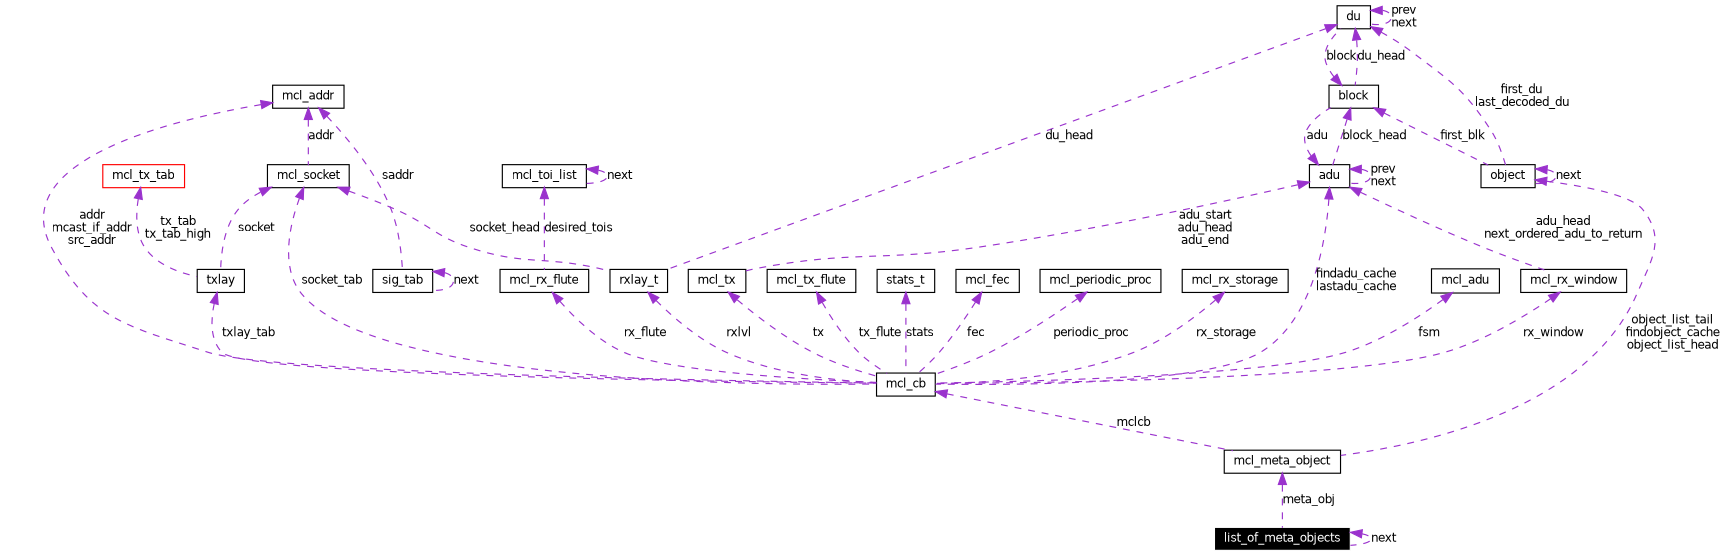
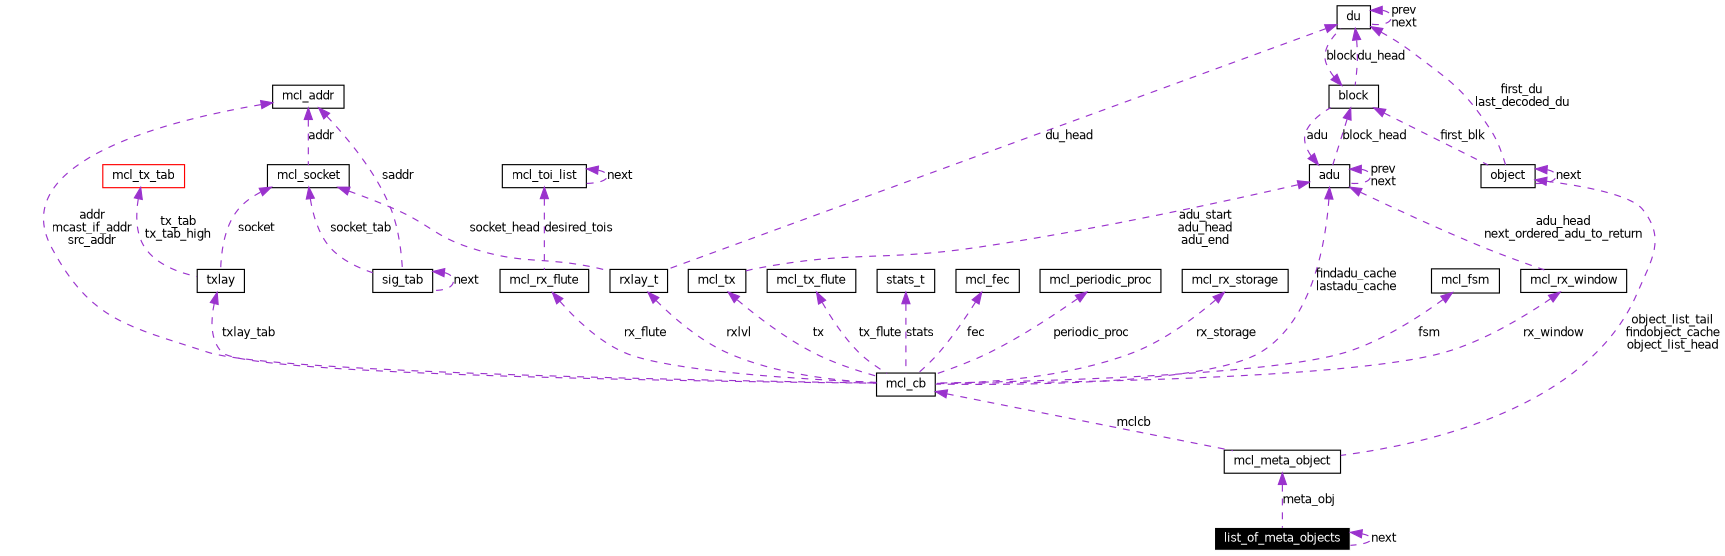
  digraph {
    node [color=black fontname=Helvetica fontsize=10 shape=record]
    edge [color=darkorchid3 dir=back fontname=Helvetica fontsize=10 labelfontname=Helvetica labelfontsize=10 style=dashed]
    n1 [color=white fillcolor=black fontcolor=white height=0.2 label=list_of_meta_objects style=filled width=0.4]
    n2 [height=0.2 label=mcl_meta_object width=0.4]
    n3 [height=0.2 label=mcl_cb width=0.4]
-   n4 [height=0.2 label=mcl_adu width=0.4]
+   n4 [height=0.2 label=mcl_fsm width=0.4]
    n5 [height=0.2 label=mcl_socket width=0.4]
    n6 [height=0.2 label=rxlay_t width=0.4]
    n7 [height=0.2 label=txlay width=0.4]
    n8 [height=0.2 label=mcl_addr width=0.4]
    n9 [height=0.2 label=sig_tab width=0.4]
    n10 [height=0.2 label=adu width=0.4]
    n11 [height=0.2 label=block width=0.4]
    n12 [height=0.2 label=mcl_rx_window width=0.4]
    n13 [height=0.2 label=mcl_tx width=0.4]
    n14 [height=0.2 label=du width=0.4]
    n15 [height=0.2 label=object width=0.4]
    n16 [height=0.2 label=mcl_rx_flute width=0.4]
    n17 [height=0.2 label=mcl_toi_list width=0.4]
    n18 [height=0.2 label=mcl_tx_flute width=0.4]
    n19 [color=red height=0.2 label=mcl_tx_tab width=0.4]
    n20 [height=0.2 label=stats_t width=0.4]
    n21 [height=0.2 label=mcl_fec width=0.4]
    n22 [height=0.2 label=mcl_periodic_proc width=0.4]
    n23 [height=0.2 label=mcl_rx_storage width=0.4]
    n1 -> n1 [label=next]
    n2 -> n1 [label=meta_obj]
    n3 -> n2 [label=mclcb]
    n4 -> n3 [label=fsm]
-   n5 -> n3 [label=socket_tab]
+   n5 -> n9 [label=socket_tab]
    n5 -> n6 [label=socket_head]
    n5 -> n7 [label=socket]
    n6 -> n3 [label=rxlvl]
    n7 -> n3 [label=txlay_tab]
    n8 -> n3 [label="addr\nmcast_if_addr\nsrc_addr"]
    n8 -> n5 [label=addr]
    n8 -> n9 [label=saddr]
    n9 -> n9 [label=next]
    n10 -> n3 [label="findadu_cache\nlastadu_cache"]
    n10 -> n10 [label="prev\nnext"]
    n10 -> n11 [label=adu]
    n10 -> n12 [label="adu_head\nnext_ordered_adu_to_return"]
    n10 -> n13 [label="adu_start\nadu_head\nadu_end"]
    n11 -> n10 [label=block_head]
    n11 -> n14 [label=block]
    n11 -> n15 [label=first_blk]
    n12 -> n3 [label=rx_window]
    n13 -> n3 [label=tx]
    n14 -> n6 [label=du_head]
    n14 -> n11 [label=du_head]
    n14 -> n14 [label="prev\nnext"]
    n14 -> n15 [label="first_du\nlast_decoded_du"]
    n15 -> n2 [label="object_list_tail\nfindobject_cache\nobject_list_head"]
    n15 -> n15 [label=next]
    n16 -> n3 [label=rx_flute]
    n17 -> n16 [label=desired_tois]
    n17 -> n17 [label=next]
    n18 -> n3 [label=tx_flute]
    n19 -> n7 [label="tx_tab\ntx_tab_high"]
    n20 -> n3 [label=stats]
    n21 -> n3 [label=fec]
    n22 -> n3 [label=periodic_proc]
    n23 -> n3 [label=rx_storage]
  }
